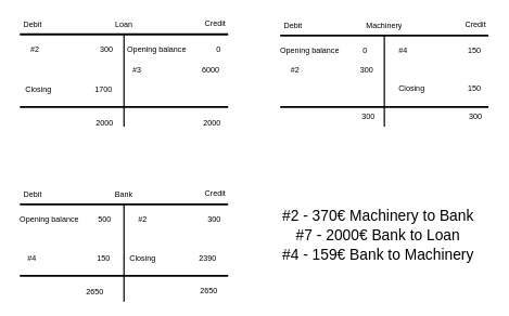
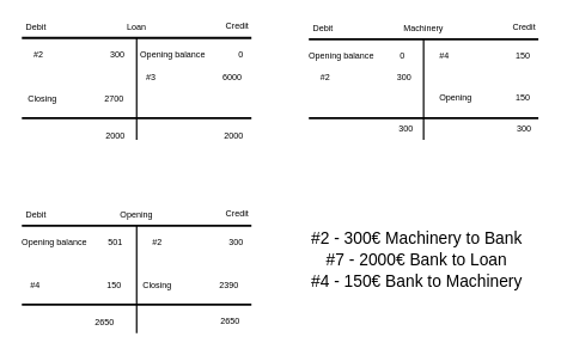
  <mxCell id="0" />
  <mxCell id="1" parent="0" />
  <mxCell id="2" value="" style="endArrow=none;html=1;rounded=0;strokeWidth=3;" edge="1" parent="1"><mxGeometry width="50" height="50" relative="1" as="geometry"><mxPoint x="30" y="314" as="sourcePoint" /><mxPoint x="350" y="314" as="targetPoint" /></mxGeometry></mxCell>
  <mxCell id="3" value="" style="endArrow=none;html=1;rounded=0;strokeWidth=2;" edge="1" parent="1"><mxGeometry width="50" height="50" relative="1" as="geometry"><mxPoint x="190" y="464" as="sourcePoint" /><mxPoint x="190" y="314" as="targetPoint" /></mxGeometry></mxCell>
- <mxCell id="4" value="Bank" style="text;html=1;strokeColor=none;fillColor=none;align=center;verticalAlign=middle;whiteSpace=wrap;rounded=0;" vertex="1" parent="1"><mxGeometry x="160" y="284" width="60" height="30" as="geometry" /></mxCell>
+ <mxCell id="4" value="Opening" style="text;html=1;strokeColor=none;fillColor=none;align=center;verticalAlign=middle;whiteSpace=wrap;rounded=0;" vertex="1" parent="1"><mxGeometry x="160" y="284" width="60" height="30" as="geometry" /></mxCell>
  <mxCell id="5" value="Debit" style="text;html=1;strokeColor=none;fillColor=none;align=center;verticalAlign=middle;whiteSpace=wrap;rounded=0;" vertex="1" parent="1"><mxGeometry x="20" y="284" width="60" height="30" as="geometry" /></mxCell>
  <mxCell id="6" value="Credit" style="text;html=1;align=center;verticalAlign=middle;resizable=0;points=[];autosize=1;strokeColor=none;fillColor=none;" vertex="1" parent="1"><mxGeometry x="300" y="282" width="60" height="30" as="geometry" /></mxCell>
  <mxCell id="7" value="Opening balance" style="text;html=1;align=center;verticalAlign=middle;resizable=0;points=[];autosize=1;strokeColor=none;fillColor=none;" vertex="1" parent="1"><mxGeometry x="20" y="322" width="110" height="30" as="geometry" /></mxCell>
- <mxCell id="8" value="500" style="text;html=1;align=center;verticalAlign=middle;resizable=0;points=[];autosize=1;strokeColor=none;fillColor=none;" vertex="1" parent="1"><mxGeometry x="140" y="322" width="40" height="30" as="geometry" /></mxCell>
- <mxCell id="9" value="&lt;font style=&quot;font-size: 23px;&quot;&gt;#2 - 370€ Machinery to Bank&lt;/font&gt;" style="text;html=1;align=center;verticalAlign=middle;resizable=0;points=[];autosize=1;strokeColor=none;fillColor=none;strokeWidth=5;" vertex="1" parent="1"><mxGeometry x="420" y="312" width="320" height="40" as="geometry" /></mxCell>
+ <mxCell id="8" value="501" style="text;html=1;align=center;verticalAlign=middle;resizable=0;points=[];autosize=1;strokeColor=none;fillColor=none;" vertex="1" parent="1"><mxGeometry x="140" y="322" width="40" height="30" as="geometry" /></mxCell>
+ <mxCell id="9" value="&lt;font style=&quot;font-size: 23px;&quot;&gt;#2 - 300€ Machinery to Bank&lt;/font&gt;" style="text;html=1;align=center;verticalAlign=middle;resizable=0;points=[];autosize=1;strokeColor=none;fillColor=none;strokeWidth=5;" vertex="1" parent="1"><mxGeometry x="420" y="312" width="320" height="40" as="geometry" /></mxCell>
  <mxCell id="10" value="" style="endArrow=none;html=1;rounded=0;strokeWidth=3;" edge="1" parent="1"><mxGeometry width="50" height="50" relative="1" as="geometry"><mxPoint x="430" y="54" as="sourcePoint" /><mxPoint x="750" y="54" as="targetPoint" /></mxGeometry></mxCell>
  <mxCell id="11" value="" style="endArrow=none;html=1;rounded=0;strokeWidth=2;" edge="1" parent="1"><mxGeometry width="50" height="50" relative="1" as="geometry"><mxPoint x="590" y="194" as="sourcePoint" /><mxPoint x="590" y="54" as="targetPoint" /></mxGeometry></mxCell>
  <mxCell id="12" value="Machinery" style="text;html=1;strokeColor=none;fillColor=none;align=center;verticalAlign=middle;whiteSpace=wrap;rounded=0;" vertex="1" parent="1"><mxGeometry x="560" y="24" width="60" height="30" as="geometry" /></mxCell>
  <mxCell id="13" value="Debit" style="text;html=1;strokeColor=none;fillColor=none;align=center;verticalAlign=middle;whiteSpace=wrap;rounded=0;" vertex="1" parent="1"><mxGeometry x="420" y="24" width="60" height="30" as="geometry" /></mxCell>
  <mxCell id="14" value="Credit" style="text;html=1;align=center;verticalAlign=middle;resizable=0;points=[];autosize=1;strokeColor=none;fillColor=none;" vertex="1" parent="1"><mxGeometry x="700" y="22" width="60" height="30" as="geometry" /></mxCell>
  <mxCell id="15" value="Opening balance" style="text;html=1;align=center;verticalAlign=middle;resizable=0;points=[];autosize=1;strokeColor=none;fillColor=none;" vertex="1" parent="1"><mxGeometry x="420" y="62" width="110" height="30" as="geometry" /></mxCell>
  <mxCell id="16" value="0" style="text;html=1;align=center;verticalAlign=middle;resizable=0;points=[];autosize=1;strokeColor=none;fillColor=none;" vertex="1" parent="1"><mxGeometry x="545" y="62" width="30" height="30" as="geometry" /></mxCell>
  <mxCell id="17" value="#2&amp;nbsp;&lt;span style=&quot;white-space: pre;&quot;&gt;&#09;&lt;span style=&quot;white-space: pre;&quot;&gt;&#09;&lt;/span&gt;&lt;span style=&quot;white-space: pre;&quot;&gt;&#09;&lt;/span&gt;&lt;/span&gt;&lt;span style=&quot;white-space: pre;&quot;&gt;&#09;&lt;/span&gt;300" style="text;html=1;strokeColor=none;fillColor=none;align=center;verticalAlign=middle;whiteSpace=wrap;rounded=0;" vertex="1" parent="1"><mxGeometry x="480" y="92" width="60" height="30" as="geometry" /></mxCell>
  <mxCell id="18" value="#2&lt;span style=&quot;white-space: pre;&quot;&gt;&#09;&lt;span style=&quot;white-space: pre;&quot;&gt;&#09;&lt;/span&gt;&lt;span style=&quot;white-space: pre;&quot;&gt;&#09;&lt;/span&gt;&lt;/span&gt;&lt;span style=&quot;white-space: pre;&quot;&gt;&#09;&lt;/span&gt;300" style="text;html=1;align=center;verticalAlign=middle;resizable=0;points=[];autosize=1;strokeColor=none;fillColor=none;" vertex="1" parent="1"><mxGeometry x="200" y="322" width="150" height="30" as="geometry" /></mxCell>
  <mxCell id="19" value="" style="endArrow=none;html=1;rounded=0;strokeWidth=3;" edge="1" parent="1"><mxGeometry width="50" height="50" relative="1" as="geometry"><mxPoint x="30" y="52" as="sourcePoint" /><mxPoint x="350" y="52" as="targetPoint" /></mxGeometry></mxCell>
  <mxCell id="20" value="" style="endArrow=none;html=1;rounded=0;strokeWidth=2;" edge="1" parent="1"><mxGeometry width="50" height="50" relative="1" as="geometry"><mxPoint x="190" y="194" as="sourcePoint" /><mxPoint x="190" y="52" as="targetPoint" /></mxGeometry></mxCell>
  <mxCell id="21" value="Loan" style="text;html=1;strokeColor=none;fillColor=none;align=center;verticalAlign=middle;whiteSpace=wrap;rounded=0;" vertex="1" parent="1"><mxGeometry x="160" y="22" width="60" height="30" as="geometry" /></mxCell>
  <mxCell id="22" value="Debit" style="text;html=1;strokeColor=none;fillColor=none;align=center;verticalAlign=middle;whiteSpace=wrap;rounded=0;" vertex="1" parent="1"><mxGeometry x="20" y="22" width="60" height="30" as="geometry" /></mxCell>
  <mxCell id="23" value="Credit" style="text;html=1;align=center;verticalAlign=middle;resizable=0;points=[];autosize=1;strokeColor=none;fillColor=none;" vertex="1" parent="1"><mxGeometry x="300" y="20" width="60" height="30" as="geometry" /></mxCell>
  <mxCell id="24" value="Opening balance" style="text;html=1;align=center;verticalAlign=middle;resizable=0;points=[];autosize=1;strokeColor=none;fillColor=none;" vertex="1" parent="1"><mxGeometry x="185" y="60" width="110" height="30" as="geometry" /></mxCell>
  <mxCell id="25" value="0" style="text;html=1;align=center;verticalAlign=middle;resizable=0;points=[];autosize=1;strokeColor=none;fillColor=none;" vertex="1" parent="1"><mxGeometry x="320" y="60" width="30" height="30" as="geometry" /></mxCell>
  <mxCell id="26" value="#2&amp;nbsp;&lt;span style=&quot;white-space: pre;&quot;&gt;&#09;&lt;span style=&quot;white-space: pre;&quot;&gt;&#09;&lt;/span&gt;&lt;span style=&quot;white-space: pre;&quot;&gt;&#09;&lt;/span&gt;&lt;/span&gt;&lt;span style=&quot;white-space: pre;&quot;&gt;&#09;&lt;/span&gt;300" style="text;html=1;strokeColor=none;fillColor=none;align=center;verticalAlign=middle;whiteSpace=wrap;rounded=0;" vertex="1" parent="1"><mxGeometry x="80" y="67" width="60" height="16" as="geometry" /></mxCell>
  <mxCell id="27" value="#3&amp;nbsp;&lt;span style=&quot;white-space: pre;&quot;&gt;&#09;&lt;span style=&quot;white-space: pre;&quot;&gt;&#09;&lt;/span&gt;&lt;span style=&quot;white-space: pre;&quot;&gt;&#09;&lt;/span&gt;&lt;/span&gt;&lt;span style=&quot;white-space: pre;&quot;&gt;&#09;&lt;/span&gt;6000" style="text;html=1;strokeColor=none;fillColor=none;align=center;verticalAlign=middle;whiteSpace=wrap;rounded=0;" vertex="1" parent="1"><mxGeometry x="240" y="92" width="60" height="30" as="geometry" /></mxCell>
  <mxCell id="28" value="&lt;font style=&quot;font-size: 23px;&quot;&gt;#7 - 2000€ Bank to Loan&lt;/font&gt;" style="text;html=1;align=center;verticalAlign=middle;resizable=0;points=[];autosize=1;strokeColor=none;fillColor=none;strokeWidth=5;" vertex="1" parent="1"><mxGeometry x="440" y="342" width="280" height="40" as="geometry" /></mxCell>
  <mxCell id="29" value="#4&lt;span style=&quot;white-space: pre;&quot;&gt;&#09;&lt;/span&gt;&lt;span style=&quot;white-space: pre;&quot;&gt;&#09;&lt;span style=&quot;white-space: pre;&quot;&gt;&#09;&lt;/span&gt;&lt;span style=&quot;white-space: pre;&quot;&gt;&#09;&lt;/span&gt;&lt;/span&gt;150" style="text;html=1;align=center;verticalAlign=middle;resizable=0;points=[];autosize=1;strokeColor=none;fillColor=none;" vertex="1" parent="1"><mxGeometry x="600" y="62" width="150" height="30" as="geometry" /></mxCell>
  <mxCell id="30" value="#4&lt;span style=&quot;white-space: pre;&quot;&gt;&#09;&lt;span style=&quot;white-space: pre;&quot;&gt;&#09;&lt;/span&gt;&lt;span style=&quot;white-space: pre;&quot;&gt;&#09;&lt;/span&gt;&lt;/span&gt;&lt;span style=&quot;white-space: pre;&quot;&gt;&#09;&lt;/span&gt;150" style="text;html=1;align=center;verticalAlign=middle;resizable=0;points=[];autosize=1;strokeColor=none;fillColor=none;" vertex="1" parent="1"><mxGeometry x="30" y="382" width="150" height="30" as="geometry" /></mxCell>
- <mxCell id="31" value="&lt;font style=&quot;font-size: 23px;&quot;&gt;#4 - 159€ Bank to Machinery&lt;/font&gt;" style="text;html=1;align=center;verticalAlign=middle;resizable=0;points=[];autosize=1;strokeColor=none;fillColor=none;strokeWidth=5;" vertex="1" parent="1"><mxGeometry x="420" y="372" width="320" height="40" as="geometry" /></mxCell>
+ <mxCell id="31" value="&lt;font style=&quot;font-size: 23px;&quot;&gt;#4 - 150€ Bank to Machinery&lt;/font&gt;" style="text;html=1;align=center;verticalAlign=middle;resizable=0;points=[];autosize=1;strokeColor=none;fillColor=none;strokeWidth=5;" vertex="1" parent="1"><mxGeometry x="420" y="372" width="320" height="40" as="geometry" /></mxCell>
  <mxCell id="32" value="" style="endArrow=none;html=1;rounded=0;strokeWidth=3;" edge="1" parent="1"><mxGeometry width="50" height="50" relative="1" as="geometry"><mxPoint x="30" y="164" as="sourcePoint" /><mxPoint x="350" y="164" as="targetPoint" /></mxGeometry></mxCell>
  <mxCell id="33" value="" style="endArrow=none;html=1;rounded=0;strokeWidth=3;" edge="1" parent="1"><mxGeometry width="50" height="50" relative="1" as="geometry"><mxPoint x="430" y="164" as="sourcePoint" /><mxPoint x="750" y="164" as="targetPoint" /></mxGeometry></mxCell>
  <mxCell id="34" value="" style="endArrow=none;html=1;rounded=0;strokeWidth=3;" edge="1" parent="1"><mxGeometry width="50" height="50" relative="1" as="geometry"><mxPoint x="30" y="424" as="sourcePoint" /><mxPoint x="350" y="424" as="targetPoint" /></mxGeometry></mxCell>
  <mxCell id="35" value="&lt;span style=&quot;white-space: pre;&quot;&gt;&#09;&lt;span style=&quot;white-space: pre;&quot;&gt;&#09;&lt;/span&gt;&lt;span style=&quot;white-space: pre;&quot;&gt;&#09;&lt;/span&gt;&lt;/span&gt;2650" style="text;html=1;align=center;verticalAlign=middle;resizable=0;points=[];autosize=1;strokeColor=none;fillColor=none;" vertex="1" parent="1"><mxGeometry x="40" y="434" width="130" height="30" as="geometry" /></mxCell>
  <mxCell id="36" value="Closing&lt;span style=&quot;white-space: pre;&quot;&gt;&#09;&lt;span style=&quot;white-space: pre;&quot;&gt;&#09;&lt;/span&gt;&lt;span style=&quot;white-space: pre;&quot;&gt;&#09;&lt;/span&gt;&lt;/span&gt;2390" style="text;html=1;align=center;verticalAlign=middle;resizable=0;points=[];autosize=1;strokeColor=none;fillColor=none;" vertex="1" parent="1"><mxGeometry x="185" y="382" width="160" height="30" as="geometry" /></mxCell>
  <mxCell id="37" value="&lt;span style=&quot;white-space: pre;&quot;&gt;&#09;&lt;span style=&quot;white-space: pre;&quot;&gt;&#09;&lt;/span&gt;&lt;span style=&quot;white-space: pre;&quot;&gt;&#09;&lt;/span&gt;&lt;/span&gt;2650" style="text;html=1;align=center;verticalAlign=middle;resizable=0;points=[];autosize=1;strokeColor=none;fillColor=none;" vertex="1" parent="1"><mxGeometry x="215" y="432" width="130" height="30" as="geometry" /></mxCell>
- <mxCell id="38" value="Closing&lt;span style=&quot;white-space: pre;&quot;&gt;&#09;&lt;span style=&quot;white-space: pre;&quot;&gt;&#09;&lt;/span&gt;&lt;span style=&quot;white-space: pre;&quot;&gt;&#09;&lt;/span&gt;&lt;/span&gt;150" style="text;html=1;align=center;verticalAlign=middle;resizable=0;points=[];autosize=1;strokeColor=none;fillColor=none;" vertex="1" parent="1"><mxGeometry x="600" y="120" width="150" height="30" as="geometry" /></mxCell>
- <mxCell id="39" value="Closing&lt;span style=&quot;white-space: pre;&quot;&gt;&#09;&lt;span style=&quot;white-space: pre;&quot;&gt;&#09;&lt;/span&gt;&lt;span style=&quot;white-space: pre;&quot;&gt;&#09;&lt;/span&gt;1&lt;/span&gt;700" style="text;html=1;align=center;verticalAlign=middle;resizable=0;points=[];autosize=1;strokeColor=none;fillColor=none;" vertex="1" parent="1"><mxGeometry x="25" y="122" width="160" height="30" as="geometry" /></mxCell>
+ <mxCell id="38" value="Opening&lt;span style=&quot;white-space: pre;&quot;&gt;&#09;&lt;span style=&quot;white-space: pre;&quot;&gt;&#09;&lt;/span&gt;&lt;span style=&quot;white-space: pre;&quot;&gt;&#09;&lt;/span&gt;&lt;/span&gt;150" style="text;html=1;align=center;verticalAlign=middle;resizable=0;points=[];autosize=1;strokeColor=none;fillColor=none;" vertex="1" parent="1"><mxGeometry x="600" y="120" width="150" height="30" as="geometry" /></mxCell>
+ <mxCell id="39" value="Closing&lt;span style=&quot;white-space: pre;&quot;&gt;&#09;&lt;span style=&quot;white-space: pre;&quot;&gt;&#09;&lt;/span&gt;&lt;span style=&quot;white-space: pre;&quot;&gt;&#09;&lt;/span&gt;2&lt;/span&gt;700" style="text;html=1;align=center;verticalAlign=middle;resizable=0;points=[];autosize=1;strokeColor=none;fillColor=none;" vertex="1" parent="1"><mxGeometry x="25" y="122" width="160" height="30" as="geometry" /></mxCell>
  <mxCell id="40" value="2000" style="text;html=1;align=center;verticalAlign=middle;resizable=0;points=[];autosize=1;strokeColor=none;fillColor=none;" vertex="1" parent="1"><mxGeometry x="300" y="174" width="50" height="30" as="geometry" /></mxCell>
  <mxCell id="41" value="2000" style="text;html=1;align=center;verticalAlign=middle;resizable=0;points=[];autosize=1;strokeColor=none;fillColor=none;" vertex="1" parent="1"><mxGeometry x="135" y="174" width="50" height="30" as="geometry" /></mxCell>
  <mxCell id="42" value="300" style="text;html=1;align=center;verticalAlign=middle;resizable=0;points=[];autosize=1;strokeColor=none;fillColor=none;" vertex="1" parent="1"><mxGeometry x="545" y="164" width="40" height="30" as="geometry" /></mxCell>
  <mxCell id="43" value="300" style="text;html=1;align=center;verticalAlign=middle;resizable=0;points=[];autosize=1;strokeColor=none;fillColor=none;" vertex="1" parent="1"><mxGeometry x="710" y="164" width="40" height="30" as="geometry" /></mxCell>
